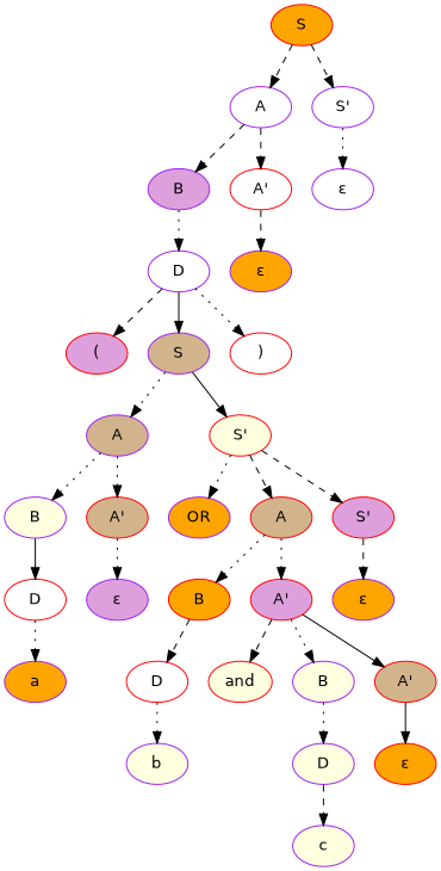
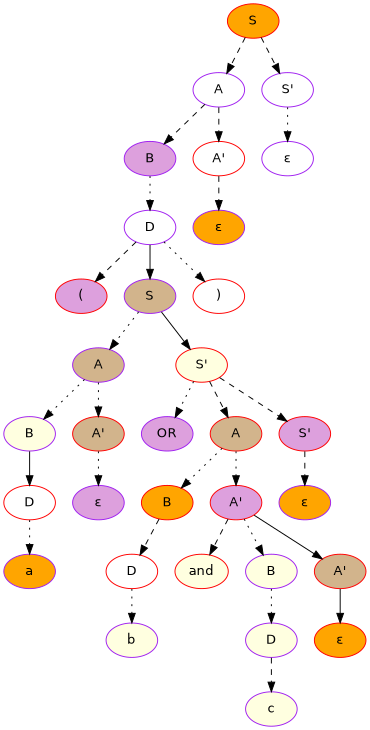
  digraph {
    fontname="DejaVu Sans"
    node [style=filled fillcolor=white color=purple fontname="DejaVu Sans"]
    edge [style=dotted fontname="DejaVu Sans"]
    n1 [label=S fillcolor=orange color=red]
    n2 [label=A]
    n3 [label="S'"]
    n4 [label=B fillcolor=plum]
    n5 [label="A'" color=red]
    n6 [label=D]
    n7 [color=red label="(" fillcolor=plum]
    n8 [label=S fillcolor=tan]
    n9 [color=red label=")"]
    n10 [label=A fillcolor=tan]
    n11 [label="S'" fillcolor=lightyellow color=red]
    n12 [label=B fillcolor=lightyellow]
    n13 [label="A'" fillcolor=tan color=red]
    n14 [label=D color=red]
    n15 [label=a fillcolor=orange]
    n16 [label="ε" fillcolor=plum]
-   n17 [label=OR fillcolor=orange]
+   n17 [label=OR fillcolor=plum]
    n18 [label=A fillcolor=tan color=red]
    n19 [label="S'" fillcolor=plum color=red]
    n20 [label=B fillcolor=orange color=red]
    n21 [label="A'" fillcolor=plum color=red]
    n22 [label=D color=red]
    n23 [label=b fillcolor=lightyellow]
    n24 [color=red label=and fillcolor=lightyellow]
    n25 [label=B fillcolor=lightyellow]
    n26 [label="A'" fillcolor=tan color=red]
    n27 [label=D fillcolor=lightyellow]
    n28 [label=c fillcolor=lightyellow]
    n29 [color=red label="ε" fillcolor=orange]
    n30 [label="ε" fillcolor=orange]
    n31 [label="ε" fillcolor=orange]
    n32 [label="ε"]
    n1 -> n2 [style=dashed]
    n1 -> n3 [style=dashed]
    n2 -> n4 [style=dashed]
    n2 -> n5 [style=dashed]
    n3 -> n32
    n4 -> n6
    n5 -> n31 [style=dashed]
    n6 -> n7 [style=dashed]
    n6 -> n8 [style=solid]
    n6 -> n9
    n8 -> n10
    n8 -> n11 [style=solid]
    n10 -> n12
    n10 -> n13
    n11 -> n17
    n11 -> n18 [style=dashed]
    n11 -> n19 [style=dashed]
    n12 -> n14 [style=solid]
    n13 -> n16
    n14 -> n15
    n18 -> n20
    n18 -> n21
    n19 -> n30 [style=dashed]
    n20 -> n22 [style=dashed]
    n21 -> n24 [style=dashed]
    n21 -> n25
    n21 -> n26 [style=solid]
    n22 -> n23
    n25 -> n27
    n26 -> n29 [style=solid]
    n27 -> n28 [style=dashed]
  }
